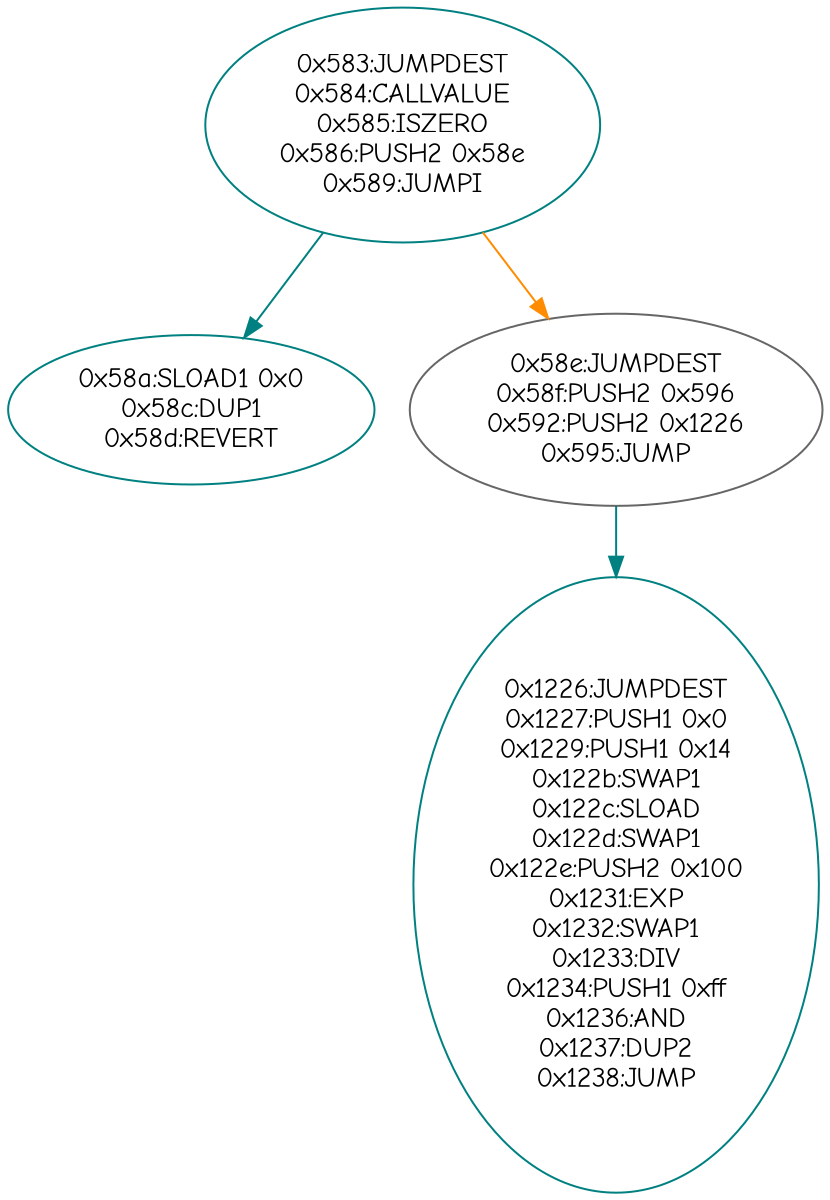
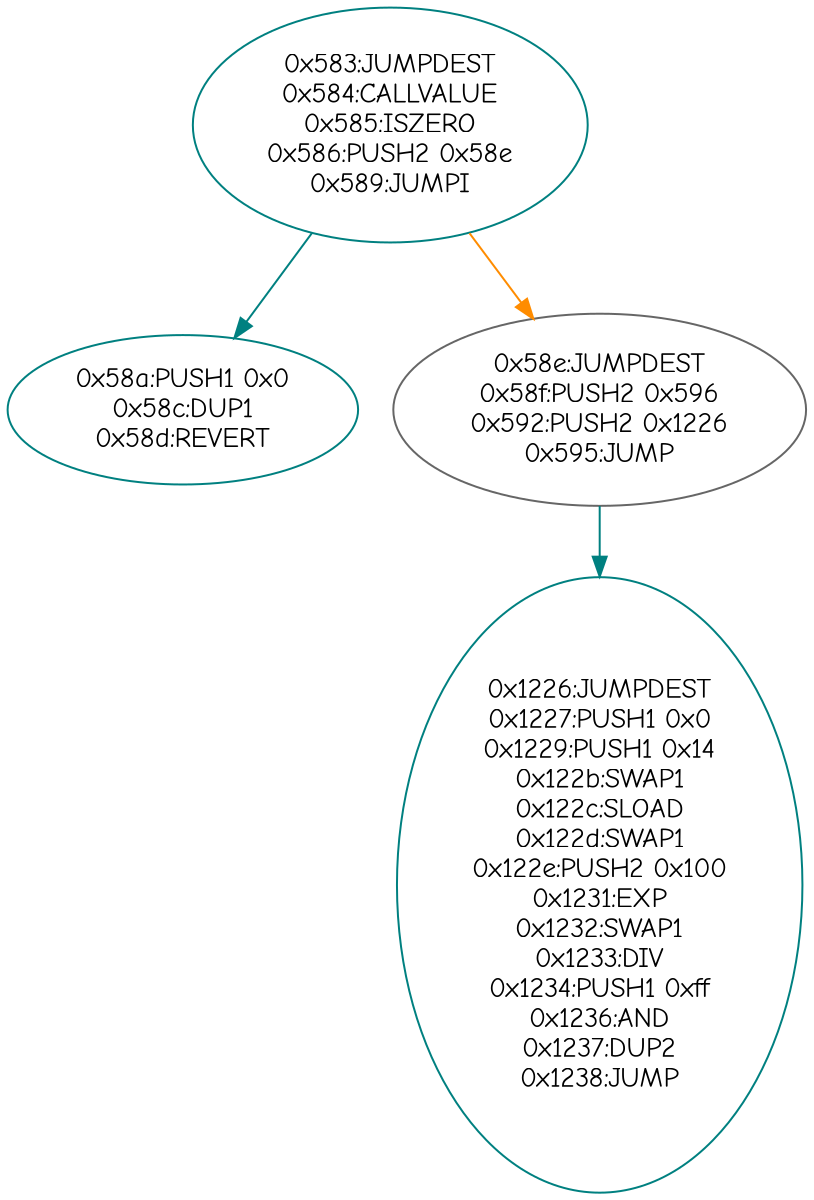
  digraph {
    fontname="Comic Neue"
    node [color=teal fontname="Comic Neue"]
    edge [color=teal fontname="Comic Neue"]
    n1 [label="0x583:JUMPDEST\n0x584:CALLVALUE\n0x585:ISZERO\n0x586:PUSH2 0x58e\n0x589:JUMPI"]
-   n2 [label="0x58a:SLOAD1 0x0\n0x58c:DUP1\n0x58d:REVERT"]
+   n2 [label="0x58a:PUSH1 0x0\n0x58c:DUP1\n0x58d:REVERT"]
    n3 [label="0x58e:JUMPDEST\n0x58f:PUSH2 0x596\n0x592:PUSH2 0x1226\n0x595:JUMP" color=gray40]
    n4 [label="0x1226:JUMPDEST\n0x1227:PUSH1 0x0\n0x1229:PUSH1 0x14\n0x122b:SWAP1\n0x122c:SLOAD\n0x122d:SWAP1\n0x122e:PUSH2 0x100\n0x1231:EXP\n0x1232:SWAP1\n0x1233:DIV\n0x1234:PUSH1 0xff\n0x1236:AND\n0x1237:DUP2\n0x1238:JUMP"]
    n1 -> n2
    n1 -> n3 [color=darkorange]
    n3 -> n4
  }
